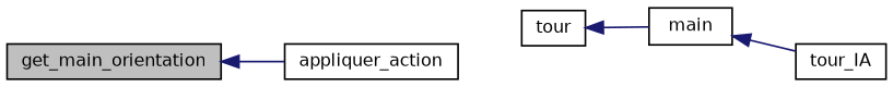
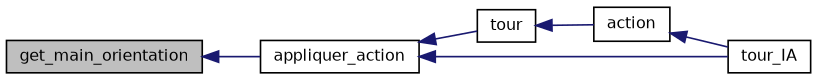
  digraph {
    rankdir=LR
    node [color=black fontname=Helvetica fontsize=10 shape=record]
    edge [color=midnightblue dir=back fontname=Helvetica fontsize=10 labelfontname=Helvetica labelfontsize=10 style=solid]
    n1 [fillcolor=grey75 fontcolor=black height=0.2 label=get_main_orientation style=filled width=0.4]
    n2 [height=0.2 label=appliquer_action width=0.4]
    n3 [height=0.2 label=tour width=0.4]
    n4 [height=0.2 label=tour_IA width=0.4]
-   n5 [height=0.2 label=main width=0.4]
+   n5 [height=0.2 label=action width=0.4]
    n1 -> n2
+   n2 -> n3
+   n2 -> n4
    n3 -> n5
    n5 -> n4
  }
